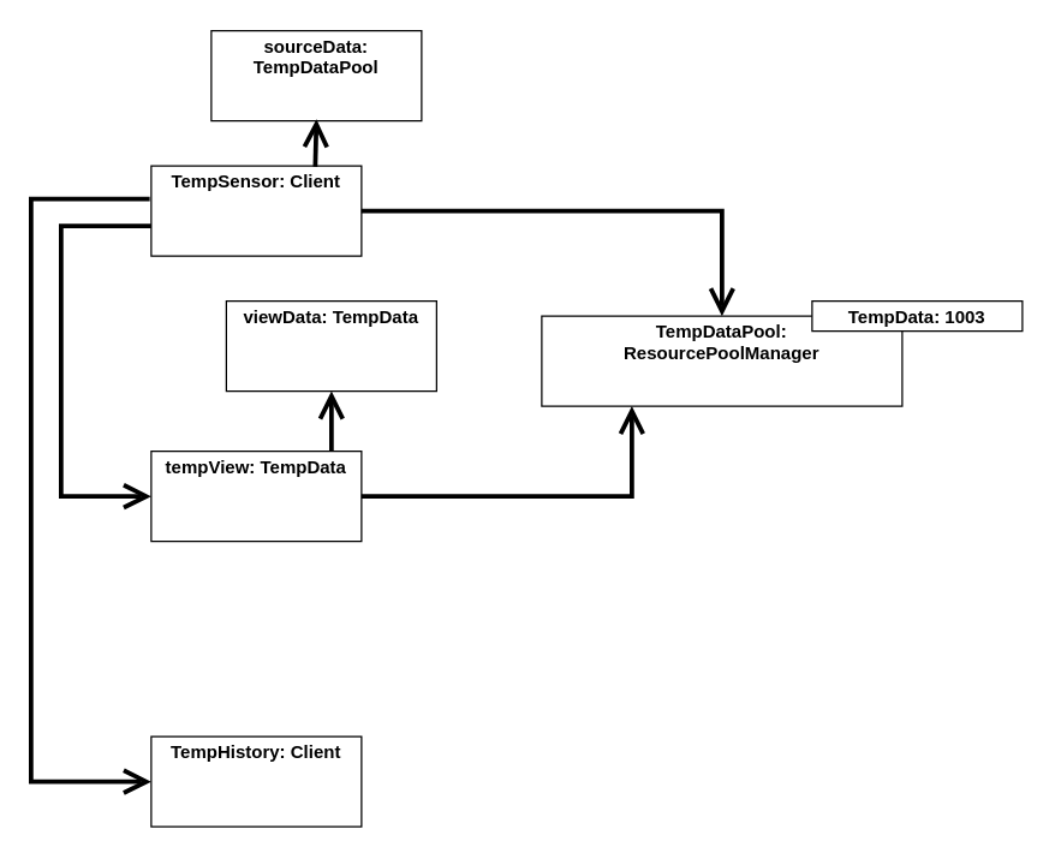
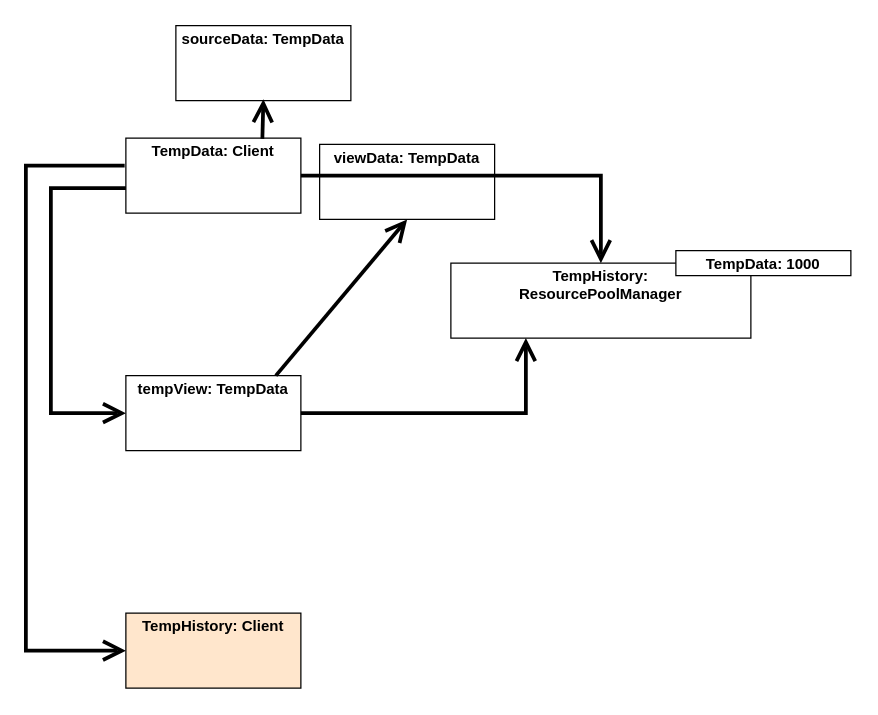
  <mxCell id="0" />
  <mxCell id="1" parent="0" />
- <mxCell id="2" value="&lt;p style=&quot;margin:0px;margin-top:4px;text-align:center;&quot;&gt;&lt;b&gt;sourceData: TempDataPool&lt;/b&gt;&lt;/p&gt;" style="verticalAlign=top;align=left;overflow=fill;html=1;whiteSpace=wrap;" vertex="1" parent="1"><mxGeometry x="140" y="20" width="140" height="60" as="geometry" /></mxCell>
- <mxCell id="3" value="&lt;p style=&quot;margin:0px;margin-top:4px;text-align:center;&quot;&gt;&lt;b&gt;TempSensor: Client&lt;/b&gt;&lt;/p&gt;" style="verticalAlign=top;align=left;overflow=fill;html=1;whiteSpace=wrap;" vertex="1" parent="1"><mxGeometry x="100" y="110" width="140" height="60" as="geometry" /></mxCell>
- <mxCell id="4" value="&lt;p style=&quot;margin:0px;margin-top:4px;text-align:center;&quot;&gt;&lt;b&gt;viewData: TempData&lt;/b&gt;&lt;/p&gt;" style="verticalAlign=top;align=left;overflow=fill;html=1;whiteSpace=wrap;" vertex="1" parent="1"><mxGeometry x="150" y="200" width="140" height="60" as="geometry" /></mxCell>
+ <mxCell id="2" value="&lt;p style=&quot;margin:0px;margin-top:4px;text-align:center;&quot;&gt;&lt;b&gt;sourceData: TempData&lt;/b&gt;&lt;/p&gt;" style="verticalAlign=top;align=left;overflow=fill;html=1;whiteSpace=wrap;" vertex="1" parent="1"><mxGeometry x="140" y="20" width="140" height="60" as="geometry" /></mxCell>
+ <mxCell id="3" value="&lt;p style=&quot;margin:0px;margin-top:4px;text-align:center;&quot;&gt;&lt;b&gt;TempData: Client&lt;/b&gt;&lt;/p&gt;" style="verticalAlign=top;align=left;overflow=fill;html=1;whiteSpace=wrap;" vertex="1" parent="1"><mxGeometry x="100" y="110" width="140" height="60" as="geometry" /></mxCell>
+ <mxCell id="4" value="&lt;p style=&quot;margin:0px;margin-top:4px;text-align:center;&quot;&gt;&lt;b&gt;viewData: TempData&lt;/b&gt;&lt;/p&gt;" style="verticalAlign=top;align=left;overflow=fill;html=1;whiteSpace=wrap;" vertex="1" parent="1"><mxGeometry x="255" y="115" width="140" height="60" as="geometry" /></mxCell>
  <mxCell id="5" value="&lt;p style=&quot;margin:0px;margin-top:4px;text-align:center;&quot;&gt;&lt;b&gt;tempView: TempData&lt;/b&gt;&lt;/p&gt;" style="verticalAlign=top;align=left;overflow=fill;html=1;whiteSpace=wrap;" vertex="1" parent="1"><mxGeometry x="100" y="300" width="140" height="60" as="geometry" /></mxCell>
- <mxCell id="6" value="&lt;p style=&quot;margin:0px;margin-top:4px;text-align:center;&quot;&gt;&lt;b&gt;TempHistory: Client&lt;/b&gt;&lt;/p&gt;" style="verticalAlign=top;align=left;overflow=fill;html=1;whiteSpace=wrap;" vertex="1" parent="1"><mxGeometry x="100" y="490" width="140" height="60" as="geometry" /></mxCell>
- <mxCell id="7" value="&lt;p style=&quot;margin:0px;margin-top:4px;text-align:center;&quot;&gt;&lt;b&gt;TempDataPool: &lt;br&gt;ResourcePoolManager&lt;/b&gt;&lt;/p&gt;" style="verticalAlign=top;align=left;overflow=fill;html=1;whiteSpace=wrap;" vertex="1" parent="1"><mxGeometry x="360" y="210" width="240" height="60" as="geometry" /></mxCell>
- <mxCell id="8" value="&lt;p style=&quot;margin:0px;margin-top:4px;text-align:center;&quot;&gt;&lt;b&gt;TempData: 1003&lt;/b&gt;&lt;/p&gt;" style="verticalAlign=top;align=left;overflow=fill;html=1;whiteSpace=wrap;" vertex="1" parent="1"><mxGeometry x="540" y="200" width="140" height="20" as="geometry" /></mxCell>
+ <mxCell id="6" value="&lt;p style=&quot;margin:0px;margin-top:4px;text-align:center;&quot;&gt;&lt;b&gt;TempHistory: Client&lt;/b&gt;&lt;/p&gt;" style="verticalAlign=top;align=left;overflow=fill;html=1;whiteSpace=wrap;fillColor=#ffe6cc;" vertex="1" parent="1"><mxGeometry x="100" y="490" width="140" height="60" as="geometry" /></mxCell>
+ <mxCell id="7" value="&lt;p style=&quot;margin:0px;margin-top:4px;text-align:center;&quot;&gt;&lt;b&gt;TempHistory: &lt;br&gt;ResourcePoolManager&lt;/b&gt;&lt;/p&gt;" style="verticalAlign=top;align=left;overflow=fill;html=1;whiteSpace=wrap;" vertex="1" parent="1"><mxGeometry x="360" y="210" width="240" height="60" as="geometry" /></mxCell>
+ <mxCell id="8" value="&lt;p style=&quot;margin:0px;margin-top:4px;text-align:center;&quot;&gt;&lt;b&gt;TempData: 1000&lt;/b&gt;&lt;/p&gt;" style="verticalAlign=top;align=left;overflow=fill;html=1;whiteSpace=wrap;" vertex="1" parent="1"><mxGeometry x="540" y="200" width="140" height="20" as="geometry" /></mxCell>
  <mxCell id="9" value="" style="endArrow=open;endFill=1;endSize=12;html=1;rounded=0;entryX=0.5;entryY=1;entryDx=0;entryDy=0;strokeWidth=3;exitX=0.78;exitY=0.01;exitDx=0;exitDy=0;exitPerimeter=0;" edge="1" parent="1" source="3"><mxGeometry width="160" relative="1" as="geometry"><mxPoint x="212.98" y="113.98" as="sourcePoint" /><mxPoint x="210" y="79" as="targetPoint" /></mxGeometry></mxCell>
  <mxCell id="10" value="" style="endArrow=open;endFill=1;endSize=12;html=1;rounded=0;strokeWidth=3;exitX=1;exitY=0.5;exitDx=0;exitDy=0;" edge="1" parent="1" source="3" target="7"><mxGeometry width="160" relative="1" as="geometry"><mxPoint x="180" y="120" as="sourcePoint" /><mxPoint x="180" y="80" as="targetPoint" /><Array as="points"><mxPoint x="480" y="140" /></Array></mxGeometry></mxCell>
  <mxCell id="11" value="" style="endArrow=open;endFill=1;endSize=12;html=1;rounded=0;strokeWidth=3;exitX=-0.007;exitY=0.367;exitDx=0;exitDy=0;exitPerimeter=0;entryX=0;entryY=0.5;entryDx=0;entryDy=0;" edge="1" parent="1" source="3" target="6"><mxGeometry width="160" relative="1" as="geometry"><mxPoint x="250" y="150" as="sourcePoint" /><mxPoint x="490" y="220" as="targetPoint" /><Array as="points"><mxPoint x="20" y="132" /><mxPoint x="20" y="520" /></Array></mxGeometry></mxCell>
  <mxCell id="12" value="" style="endArrow=open;endFill=1;endSize=12;html=1;rounded=0;strokeWidth=3;" edge="1" parent="1" target="5"><mxGeometry width="160" relative="1" as="geometry"><mxPoint x="100" y="150" as="sourcePoint" /><mxPoint x="110" y="530" as="targetPoint" /><Array as="points"><mxPoint x="40" y="150" /><mxPoint x="40" y="330" /></Array></mxGeometry></mxCell>
  <mxCell id="13" value="" style="endArrow=open;endFill=1;endSize=12;html=1;rounded=0;entryX=0.5;entryY=1;entryDx=0;entryDy=0;strokeWidth=3;" edge="1" parent="1" target="4"><mxGeometry width="160" relative="1" as="geometry"><mxPoint x="220" y="300" as="sourcePoint" /><mxPoint x="174" y="458" as="targetPoint" /><Array as="points" /></mxGeometry></mxCell>
  <mxCell id="14" value="" style="endArrow=open;endFill=1;endSize=12;html=1;rounded=0;strokeWidth=3;exitX=1;exitY=0.5;exitDx=0;exitDy=0;entryX=0.25;entryY=1;entryDx=0;entryDy=0;" edge="1" parent="1" source="5" target="7"><mxGeometry width="160" relative="1" as="geometry"><mxPoint x="250" y="150" as="sourcePoint" /><mxPoint x="490" y="220" as="targetPoint" /><Array as="points"><mxPoint x="420" y="330" /></Array></mxGeometry></mxCell>
